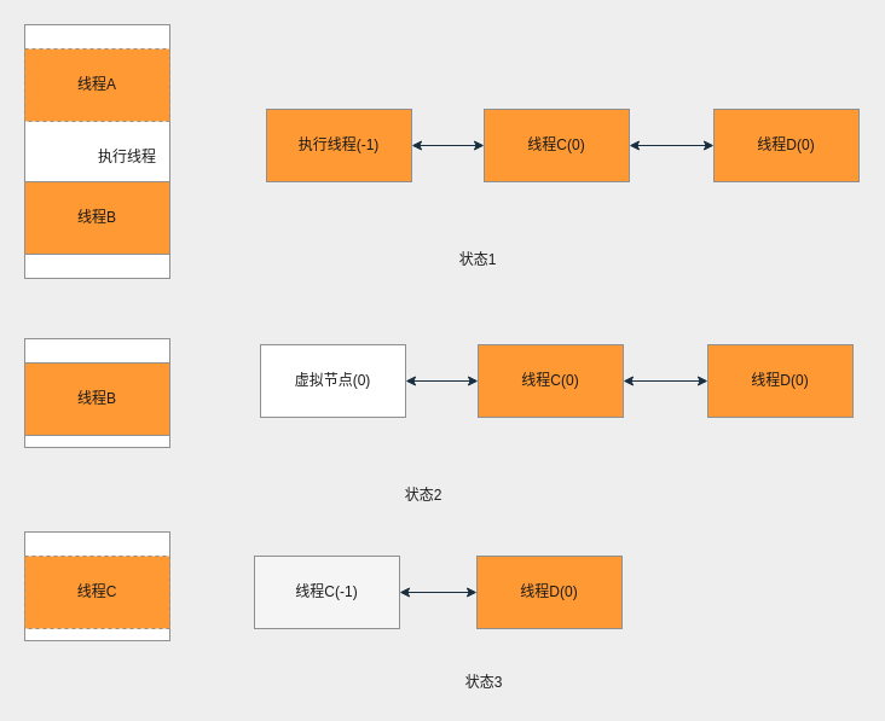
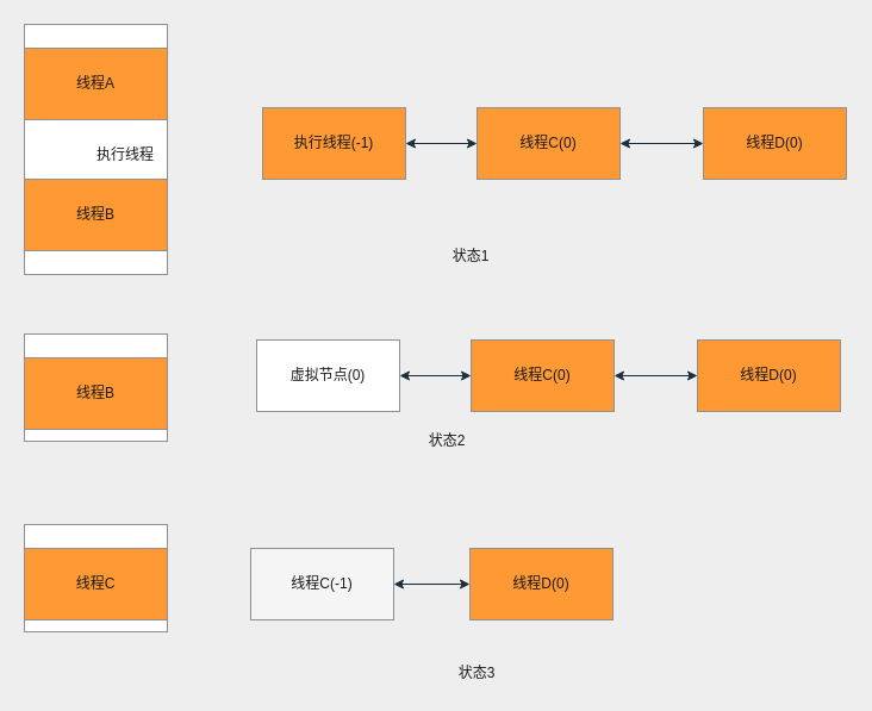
  <mxCell id="0" />
  <mxCell id="1" parent="0" />
  <mxCell id="2" value="" style="rounded=0;whiteSpace=wrap;html=1;sketch=0;strokeColor=#909090;fontColor=#1A1A1A;fillColor=#FFFFFF;" vertex="1" parent="1"><mxGeometry x="20" y="20" width="120" height="210" as="geometry" /></mxCell>
- <mxCell id="3" value="线程A" style="rounded=0;whiteSpace=wrap;html=1;sketch=0;strokeColor=#909090;fontColor=#1A1A1A;fillColor=#FF9933;dashed=1;" vertex="1" parent="1"><mxGeometry x="20" y="40" width="120" height="60" as="geometry" /></mxCell>
+ <mxCell id="3" value="线程A" style="rounded=0;whiteSpace=wrap;html=1;sketch=0;strokeColor=#909090;fontColor=#1A1A1A;fillColor=#FF9933;" vertex="1" parent="1"><mxGeometry x="20" y="40" width="120" height="60" as="geometry" /></mxCell>
  <mxCell id="4" value="线程B" style="rounded=0;whiteSpace=wrap;html=1;sketch=0;strokeColor=#909090;fillColor=#FF9933;fontColor=#1A1A1A;" vertex="1" parent="1"><mxGeometry x="20" y="150" width="120" height="60" as="geometry" /></mxCell>
  <mxCell id="5" value="执行线程(-1)" style="rounded=0;whiteSpace=wrap;html=1;sketch=0;strokeColor=#909090;fillColor=#FF9933;fontColor=#1A1A1A;" vertex="1" parent="1"><mxGeometry x="220" y="90" width="120" height="60" as="geometry" /></mxCell>
  <mxCell id="6" value="线程C(0)" style="rounded=0;whiteSpace=wrap;html=1;sketch=0;strokeColor=#909090;fillColor=#FF9933;fontColor=#1A1A1A;" vertex="1" parent="1"><mxGeometry x="400" y="90" width="120" height="60" as="geometry" /></mxCell>
  <mxCell id="7" value="线程D(0)" style="rounded=0;whiteSpace=wrap;html=1;sketch=0;strokeColor=#909090;fillColor=#FF9933;fontColor=#1A1A1A;" vertex="1" parent="1"><mxGeometry x="590" y="90" width="120" height="60" as="geometry" /></mxCell>
  <mxCell id="8" value="" style="endArrow=classic;startArrow=classic;html=1;strokeColor=#182E3E;fontColor=#1A1A1A;exitX=1;exitY=0.5;exitDx=0;exitDy=0;entryX=0;entryY=0.5;entryDx=0;entryDy=0;" edge="1" parent="1" source="5" target="6"><mxGeometry width="50" height="50" relative="1" as="geometry"><mxPoint x="370" y="270" as="sourcePoint" /><mxPoint x="420" y="220" as="targetPoint" /></mxGeometry></mxCell>
  <mxCell id="9" value="" style="endArrow=classic;startArrow=classic;html=1;strokeColor=#182E3E;fontColor=#1A1A1A;exitX=1;exitY=0.5;exitDx=0;exitDy=0;entryX=0;entryY=0.5;entryDx=0;entryDy=0;" edge="1" parent="1" source="6" target="7"><mxGeometry width="50" height="50" relative="1" as="geometry"><mxPoint x="550" y="260" as="sourcePoint" /><mxPoint x="600" y="210" as="targetPoint" /></mxGeometry></mxCell>
  <mxCell id="10" value="状态1" style="text;html=1;strokeColor=none;fillColor=none;align=center;verticalAlign=middle;whiteSpace=wrap;rounded=0;sketch=0;fontColor=#1A1A1A;" vertex="1" parent="1"><mxGeometry x="330" y="205" width="130" height="20" as="geometry" /></mxCell>
  <mxCell id="11" value="执行线程" style="text;html=1;strokeColor=none;fillColor=none;align=center;verticalAlign=middle;whiteSpace=wrap;rounded=0;sketch=0;fontColor=#1A1A1A;" vertex="1" parent="1"><mxGeometry x="75" y="120" width="60" height="20" as="geometry" /></mxCell>
  <mxCell id="12" value="" style="rounded=0;whiteSpace=wrap;html=1;sketch=0;strokeColor=#909090;fontColor=#1A1A1A;fillColor=#FFFFFF;" vertex="1" parent="1"><mxGeometry x="20" y="280" width="120" height="90" as="geometry" /></mxCell>
  <mxCell id="13" value="线程B" style="rounded=0;whiteSpace=wrap;html=1;sketch=0;strokeColor=#909090;fillColor=#FF9933;fontColor=#1A1A1A;" vertex="1" parent="1"><mxGeometry x="20" y="300" width="120" height="60" as="geometry" /></mxCell>
  <mxCell id="14" style="edgeStyle=orthogonalEdgeStyle;curved=0;rounded=1;sketch=0;orthogonalLoop=1;jettySize=auto;html=1;exitX=0.5;exitY=1;exitDx=0;exitDy=0;strokeColor=#182E3E;fontColor=#1A1A1A;" edge="1" parent="1" source="12" target="12"><mxGeometry relative="1" as="geometry" /></mxCell>
  <mxCell id="15" value="虚拟节点(0)" style="rounded=0;whiteSpace=wrap;html=1;sketch=0;strokeColor=#909090;fillColor=#ffffff;fontColor=#1A1A1A;" vertex="1" parent="1"><mxGeometry x="215" y="285" width="120" height="60" as="geometry" /></mxCell>
  <mxCell id="16" value="线程C(0)" style="rounded=0;whiteSpace=wrap;html=1;sketch=0;strokeColor=#909090;fillColor=#FF9933;fontColor=#1A1A1A;" vertex="1" parent="1"><mxGeometry x="395" y="285" width="120" height="60" as="geometry" /></mxCell>
  <mxCell id="17" value="线程D(0)" style="rounded=0;whiteSpace=wrap;html=1;sketch=0;strokeColor=#909090;fillColor=#FF9933;fontColor=#1A1A1A;" vertex="1" parent="1"><mxGeometry x="585" y="285" width="120" height="60" as="geometry" /></mxCell>
  <mxCell id="18" value="" style="endArrow=classic;startArrow=classic;html=1;strokeColor=#182E3E;fontColor=#1A1A1A;exitX=1;exitY=0.5;exitDx=0;exitDy=0;entryX=0;entryY=0.5;entryDx=0;entryDy=0;" edge="1" parent="1" source="15" target="16"><mxGeometry width="50" height="50" relative="1" as="geometry"><mxPoint x="365" y="465" as="sourcePoint" /><mxPoint x="415" y="415" as="targetPoint" /></mxGeometry></mxCell>
  <mxCell id="19" value="" style="endArrow=classic;startArrow=classic;html=1;strokeColor=#182E3E;fontColor=#1A1A1A;exitX=1;exitY=0.5;exitDx=0;exitDy=0;entryX=0;entryY=0.5;entryDx=0;entryDy=0;" edge="1" parent="1" source="16" target="17"><mxGeometry width="50" height="50" relative="1" as="geometry"><mxPoint x="545" y="455" as="sourcePoint" /><mxPoint x="595" y="405" as="targetPoint" /></mxGeometry></mxCell>
  <mxCell id="20" value="" style="rounded=0;whiteSpace=wrap;html=1;sketch=0;strokeColor=#909090;fontColor=#1A1A1A;fillColor=#FFFFFF;" vertex="1" parent="1"><mxGeometry x="20" y="440" width="120" height="90" as="geometry" /></mxCell>
- <mxCell id="21" value="线程C" style="rounded=0;whiteSpace=wrap;html=1;sketch=0;strokeColor=#909090;fillColor=#FF9933;fontColor=#1A1A1A;dashed=1;" vertex="1" parent="1"><mxGeometry x="20" y="460" width="120" height="60" as="geometry" /></mxCell>
+ <mxCell id="21" value="线程C" style="rounded=0;whiteSpace=wrap;html=1;sketch=0;strokeColor=#909090;fillColor=#FF9933;fontColor=#1A1A1A;" vertex="1" parent="1"><mxGeometry x="20" y="460" width="120" height="60" as="geometry" /></mxCell>
  <mxCell id="22" style="edgeStyle=orthogonalEdgeStyle;curved=0;rounded=1;sketch=0;orthogonalLoop=1;jettySize=auto;html=1;exitX=0.5;exitY=1;exitDx=0;exitDy=0;strokeColor=#182E3E;fontColor=#1A1A1A;" edge="1" parent="1" source="20" target="20"><mxGeometry relative="1" as="geometry" /></mxCell>
  <mxCell id="23" value="线程C(-1)" style="rounded=0;whiteSpace=wrap;html=1;sketch=0;strokeColor=#909090;fillColor=#f5f5f5;fontColor=#1A1A1A;" vertex="1" parent="1"><mxGeometry x="210" y="460" width="120" height="60" as="geometry" /></mxCell>
  <mxCell id="24" value="线程D(0)" style="rounded=0;whiteSpace=wrap;html=1;sketch=0;strokeColor=#909090;fillColor=#FF9933;fontColor=#1A1A1A;" vertex="1" parent="1"><mxGeometry x="394" y="460" width="120" height="60" as="geometry" /></mxCell>
  <mxCell id="25" value="" style="endArrow=classic;startArrow=classic;html=1;strokeColor=#182E3E;fontColor=#1A1A1A;exitX=1;exitY=0.5;exitDx=0;exitDy=0;entryX=0;entryY=0.5;entryDx=0;entryDy=0;" edge="1" parent="1" source="23" target="24"><mxGeometry width="50" height="50" relative="1" as="geometry"><mxPoint x="370" y="460" as="sourcePoint" /><mxPoint x="420" y="410" as="targetPoint" /></mxGeometry></mxCell>
- <mxCell id="26" value="状态2" style="text;html=1;strokeColor=none;fillColor=none;align=center;verticalAlign=middle;whiteSpace=wrap;rounded=0;sketch=0;fontColor=#1A1A1A;" vertex="1" parent="1"><mxGeometry x="285" y="400" width="130" height="20" as="geometry" /></mxCell>
+ <mxCell id="26" value="状态2" style="text;html=1;strokeColor=none;fillColor=none;align=center;verticalAlign=middle;whiteSpace=wrap;rounded=0;sketch=0;fontColor=#1A1A1A;" vertex="1" parent="1"><mxGeometry x="310" y="360" width="130" height="20" as="geometry" /></mxCell>
  <mxCell id="27" value="状态3" style="text;html=1;strokeColor=none;fillColor=none;align=center;verticalAlign=middle;whiteSpace=wrap;rounded=0;sketch=0;fontColor=#1A1A1A;" vertex="1" parent="1"><mxGeometry x="335" y="555" width="130" height="20" as="geometry" /></mxCell>
